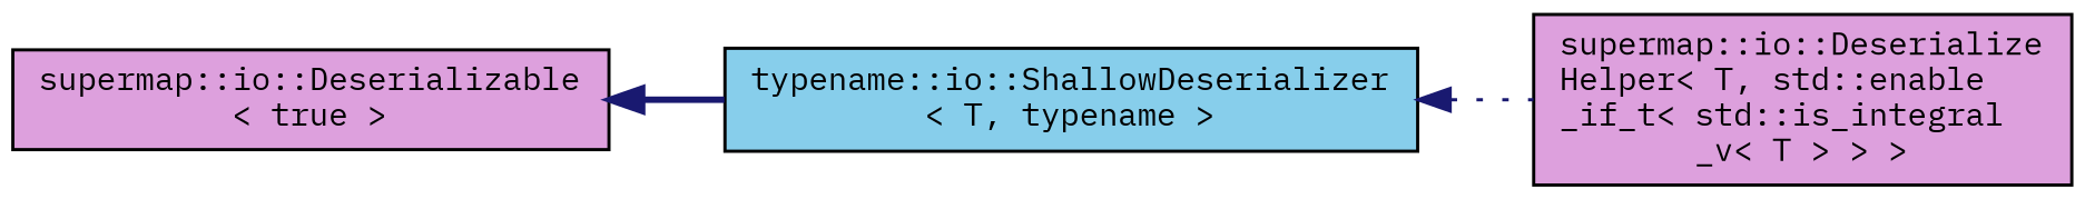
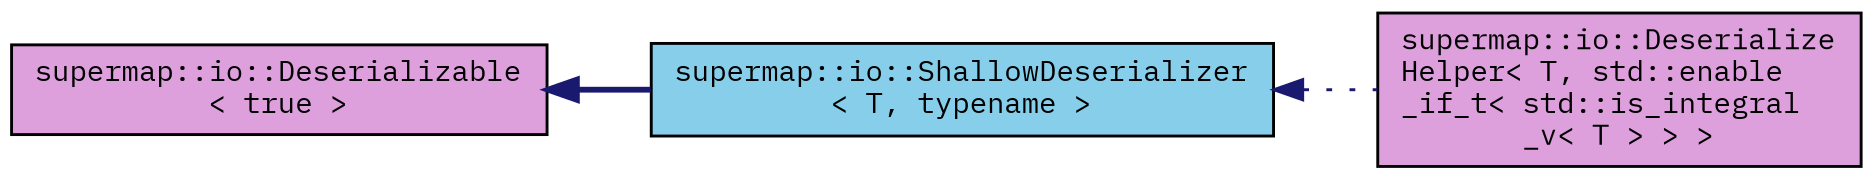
  digraph {
    rankdir=LR
    fontname="IBM Plex Mono"
    node [color=black fillcolor=plum fontname="IBM Plex Mono" fontsize=10 shape=record style=filled]
    edge [color=midnightblue dir=back fontname="IBM Plex Mono" fontsize=10 labelfontname=Helvetica labelfontsize=10]
-   n1 [fillcolor=skyblue fontcolor=black height=0.2 label="typename::io::ShallowDeserializer\l\< T, typename \>" width=0.4]
+   n1 [fillcolor=skyblue fontcolor=black height=0.2 label="supermap::io::ShallowDeserializer\l\< T, typename \>" width=0.4]
    n2 [height=0.2 label="supermap::io::Deserialize\lHelper\< T, std::enable\l_if_t\< std::is_integral\l_v\< T \> \> \>" width=0.4]
    n3 [height=0.2 label="supermap::io::Deserializable\l\< true \>" width=0.4]
    n1 -> n2 [style=dotted]
    n3 -> n1 [style=bold]
  }
